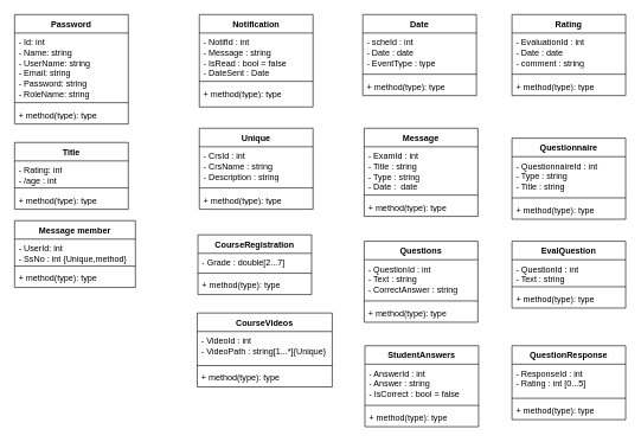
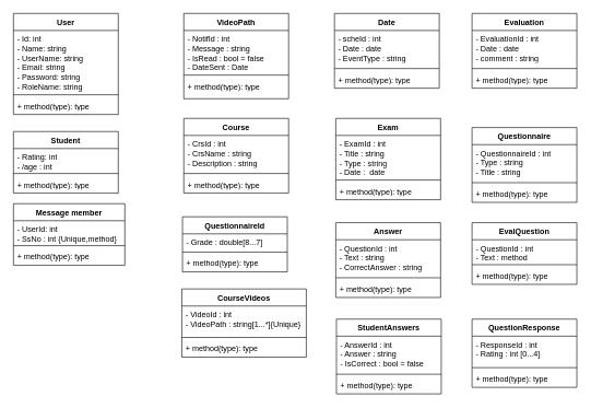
  <mxCell id="0" />
  <mxCell id="1" parent="0" />
- <mxCell id="2" value="Password" style="swimlane;fontStyle=1;align=center;verticalAlign=top;childLayout=stackLayout;horizontal=1;startSize=26;horizontalStack=0;resizeParent=1;resizeParentMax=0;resizeLast=0;collapsible=1;marginBottom=0;whiteSpace=wrap;html=1;" vertex="1" parent="1"><mxGeometry x="20" y="20" width="160" height="154" as="geometry" /></mxCell>
+ <mxCell id="2" value="User" style="swimlane;fontStyle=1;align=center;verticalAlign=top;childLayout=stackLayout;horizontal=1;startSize=26;horizontalStack=0;resizeParent=1;resizeParentMax=0;resizeLast=0;collapsible=1;marginBottom=0;whiteSpace=wrap;html=1;" vertex="1" parent="1"><mxGeometry x="20" y="20" width="160" height="154" as="geometry" /></mxCell>
  <mxCell id="3" value="&lt;div&gt;- Id: int&lt;/div&gt;- Name: string&lt;div&gt;- UserName: string&lt;/div&gt;&lt;div&gt;- Email: string&lt;/div&gt;&lt;div&gt;- Password: string&lt;/div&gt;&lt;div&gt;- RoleName: string&lt;br&gt;&lt;div&gt;&lt;br&gt;&lt;/div&gt;&lt;/div&gt;" style="text;strokeColor=none;fillColor=none;align=left;verticalAlign=top;spacingLeft=4;spacingRight=4;overflow=hidden;rotatable=0;points=[[0,0.5],[1,0.5]];portConstraint=eastwest;whiteSpace=wrap;html=1;" vertex="1" parent="2"><mxGeometry y="26" width="160" height="94" as="geometry" /></mxCell>
  <mxCell id="4" value="" style="line;strokeWidth=1;fillColor=none;align=left;verticalAlign=middle;spacingTop=-1;spacingLeft=3;spacingRight=3;rotatable=0;labelPosition=right;points=[];portConstraint=eastwest;strokeColor=inherit;" vertex="1" parent="2"><mxGeometry y="120" width="160" height="8" as="geometry" /></mxCell>
  <mxCell id="5" value="+ method(type): type" style="text;strokeColor=none;fillColor=none;align=left;verticalAlign=top;spacingLeft=4;spacingRight=4;overflow=hidden;rotatable=0;points=[[0,0.5],[1,0.5]];portConstraint=eastwest;whiteSpace=wrap;html=1;" vertex="1" parent="2"><mxGeometry y="128" width="160" height="26" as="geometry" /></mxCell>
- <mxCell id="6" value="Title" style="swimlane;fontStyle=1;align=center;verticalAlign=top;childLayout=stackLayout;horizontal=1;startSize=26;horizontalStack=0;resizeParent=1;resizeParentMax=0;resizeLast=0;collapsible=1;marginBottom=0;whiteSpace=wrap;html=1;" vertex="1" parent="1"><mxGeometry x="20" y="200" width="160" height="94" as="geometry"><mxRectangle x="190" y="400" width="80" height="30" as="alternateBounds" /></mxGeometry></mxCell>
+ <mxCell id="6" value="Student" style="swimlane;fontStyle=1;align=center;verticalAlign=top;childLayout=stackLayout;horizontal=1;startSize=26;horizontalStack=0;resizeParent=1;resizeParentMax=0;resizeLast=0;collapsible=1;marginBottom=0;whiteSpace=wrap;html=1;" vertex="1" parent="1"><mxGeometry x="20" y="200" width="160" height="94" as="geometry"><mxRectangle x="190" y="400" width="80" height="30" as="alternateBounds" /></mxGeometry></mxCell>
  <mxCell id="7" value="- Rating: int&lt;div&gt;- /age : int&amp;nbsp;&lt;/div&gt;" style="text;strokeColor=none;fillColor=none;align=left;verticalAlign=top;spacingLeft=4;spacingRight=4;overflow=hidden;rotatable=0;points=[[0,0.5],[1,0.5]];portConstraint=eastwest;whiteSpace=wrap;html=1;" vertex="1" parent="6"><mxGeometry y="26" width="160" height="34" as="geometry" /></mxCell>
  <mxCell id="8" value="" style="line;strokeWidth=1;fillColor=none;align=left;verticalAlign=middle;spacingTop=-1;spacingLeft=3;spacingRight=3;rotatable=0;labelPosition=right;points=[];portConstraint=eastwest;strokeColor=inherit;" vertex="1" parent="6"><mxGeometry y="60" width="160" height="8" as="geometry" /></mxCell>
  <mxCell id="9" value="+ method(type): type" style="text;strokeColor=none;fillColor=none;align=left;verticalAlign=top;spacingLeft=4;spacingRight=4;overflow=hidden;rotatable=0;points=[[0,0.5],[1,0.5]];portConstraint=eastwest;whiteSpace=wrap;html=1;" vertex="1" parent="6"><mxGeometry y="68" width="160" height="26" as="geometry" /></mxCell>
  <mxCell id="10" value="Message member" style="swimlane;fontStyle=1;align=center;verticalAlign=top;childLayout=stackLayout;horizontal=1;startSize=26;horizontalStack=0;resizeParent=1;resizeParentMax=0;resizeLast=0;collapsible=1;marginBottom=0;whiteSpace=wrap;html=1;" vertex="1" parent="1"><mxGeometry x="20" y="310" width="170" height="94" as="geometry" /></mxCell>
  <mxCell id="11" value="- UserId: int&lt;div&gt;- SsNo : int {Unique,method}&lt;/div&gt;" style="text;strokeColor=none;fillColor=none;align=left;verticalAlign=top;spacingLeft=4;spacingRight=4;overflow=hidden;rotatable=0;points=[[0,0.5],[1,0.5]];portConstraint=eastwest;whiteSpace=wrap;html=1;" vertex="1" parent="10"><mxGeometry y="26" width="170" height="34" as="geometry" /></mxCell>
  <mxCell id="12" value="" style="line;strokeWidth=1;fillColor=none;align=left;verticalAlign=middle;spacingTop=-1;spacingLeft=3;spacingRight=3;rotatable=0;labelPosition=right;points=[];portConstraint=eastwest;strokeColor=inherit;" vertex="1" parent="10"><mxGeometry y="60" width="170" height="8" as="geometry" /></mxCell>
  <mxCell id="13" value="+ method(type): type" style="text;strokeColor=none;fillColor=none;align=left;verticalAlign=top;spacingLeft=4;spacingRight=4;overflow=hidden;rotatable=0;points=[[0,0.5],[1,0.5]];portConstraint=eastwest;whiteSpace=wrap;html=1;" vertex="1" parent="10"><mxGeometry y="68" width="170" height="26" as="geometry" /></mxCell>
- <mxCell id="14" value="Unique" style="swimlane;fontStyle=1;align=center;verticalAlign=top;childLayout=stackLayout;horizontal=1;startSize=26;horizontalStack=0;resizeParent=1;resizeParentMax=0;resizeLast=0;collapsible=1;marginBottom=0;whiteSpace=wrap;html=1;" vertex="1" parent="1"><mxGeometry x="280" y="180" width="160" height="114" as="geometry" /></mxCell>
+ <mxCell id="14" value="Course" style="swimlane;fontStyle=1;align=center;verticalAlign=top;childLayout=stackLayout;horizontal=1;startSize=26;horizontalStack=0;resizeParent=1;resizeParentMax=0;resizeLast=0;collapsible=1;marginBottom=0;whiteSpace=wrap;html=1;" vertex="1" parent="1"><mxGeometry x="280" y="180" width="160" height="114" as="geometry" /></mxCell>
  <mxCell id="15" value="- CrsId : int&lt;div&gt;- CrsName : string&lt;/div&gt;&lt;div&gt;- Description : string&lt;/div&gt;" style="text;strokeColor=none;fillColor=none;align=left;verticalAlign=top;spacingLeft=4;spacingRight=4;overflow=hidden;rotatable=0;points=[[0,0.5],[1,0.5]];portConstraint=eastwest;whiteSpace=wrap;html=1;" vertex="1" parent="14"><mxGeometry y="26" width="160" height="54" as="geometry" /></mxCell>
  <mxCell id="16" value="" style="line;strokeWidth=1;fillColor=none;align=left;verticalAlign=middle;spacingTop=-1;spacingLeft=3;spacingRight=3;rotatable=0;labelPosition=right;points=[];portConstraint=eastwest;strokeColor=inherit;" vertex="1" parent="14"><mxGeometry y="80" width="160" height="8" as="geometry" /></mxCell>
  <mxCell id="17" value="+ method(type): type" style="text;strokeColor=none;fillColor=none;align=left;verticalAlign=top;spacingLeft=4;spacingRight=4;overflow=hidden;rotatable=0;points=[[0,0.5],[1,0.5]];portConstraint=eastwest;whiteSpace=wrap;html=1;" vertex="1" parent="14"><mxGeometry y="88" width="160" height="26" as="geometry" /></mxCell>
- <mxCell id="18" value="CourseRegistration" style="swimlane;fontStyle=1;align=center;verticalAlign=top;childLayout=stackLayout;horizontal=1;startSize=26;horizontalStack=0;resizeParent=1;resizeParentMax=0;resizeLast=0;collapsible=1;marginBottom=0;whiteSpace=wrap;html=1;" vertex="1" parent="1"><mxGeometry x="278" y="330" width="160" height="84" as="geometry" /></mxCell>
- <mxCell id="19" value="- Grade : double[2...7]" style="text;strokeColor=none;fillColor=none;align=left;verticalAlign=top;spacingLeft=4;spacingRight=4;overflow=hidden;rotatable=0;points=[[0,0.5],[1,0.5]];portConstraint=eastwest;whiteSpace=wrap;html=1;" vertex="1" parent="18"><mxGeometry y="26" width="160" height="24" as="geometry" /></mxCell>
+ <mxCell id="18" value="QuestionnaireId" style="swimlane;fontStyle=1;align=center;verticalAlign=top;childLayout=stackLayout;horizontal=1;startSize=26;horizontalStack=0;resizeParent=1;resizeParentMax=0;resizeLast=0;collapsible=1;marginBottom=0;whiteSpace=wrap;html=1;" vertex="1" parent="1"><mxGeometry x="278" y="330" width="160" height="84" as="geometry" /></mxCell>
+ <mxCell id="19" value="- Grade : double[8...7]" style="text;strokeColor=none;fillColor=none;align=left;verticalAlign=top;spacingLeft=4;spacingRight=4;overflow=hidden;rotatable=0;points=[[0,0.5],[1,0.5]];portConstraint=eastwest;whiteSpace=wrap;html=1;" vertex="1" parent="18"><mxGeometry y="26" width="160" height="24" as="geometry" /></mxCell>
  <mxCell id="20" value="" style="line;strokeWidth=1;fillColor=none;align=left;verticalAlign=middle;spacingTop=-1;spacingLeft=3;spacingRight=3;rotatable=0;labelPosition=right;points=[];portConstraint=eastwest;strokeColor=inherit;" vertex="1" parent="18"><mxGeometry y="50" width="160" height="8" as="geometry" /></mxCell>
  <mxCell id="21" value="+ method(type): type" style="text;strokeColor=none;fillColor=none;align=left;verticalAlign=top;spacingLeft=4;spacingRight=4;overflow=hidden;rotatable=0;points=[[0,0.5],[1,0.5]];portConstraint=eastwest;whiteSpace=wrap;html=1;" vertex="1" parent="18"><mxGeometry y="58" width="160" height="26" as="geometry" /></mxCell>
  <mxCell id="22" value="Date" style="swimlane;fontStyle=1;align=center;verticalAlign=top;childLayout=stackLayout;horizontal=1;startSize=26;horizontalStack=0;resizeParent=1;resizeParentMax=0;resizeLast=0;collapsible=1;marginBottom=0;whiteSpace=wrap;html=1;" vertex="1" parent="1"><mxGeometry x="510" y="20" width="160" height="114" as="geometry" /></mxCell>
- <mxCell id="23" value="- scheId : int&lt;div&gt;- Date : date&lt;/div&gt;&lt;div&gt;- EventType : type&lt;/div&gt;" style="text;strokeColor=none;fillColor=none;align=left;verticalAlign=top;spacingLeft=4;spacingRight=4;overflow=hidden;rotatable=0;points=[[0,0.5],[1,0.5]];portConstraint=eastwest;whiteSpace=wrap;html=1;" vertex="1" parent="22"><mxGeometry y="26" width="160" height="54" as="geometry" /></mxCell>
+ <mxCell id="23" value="- scheId : int&lt;div&gt;- Date : date&lt;/div&gt;&lt;div&gt;- EventType : string&lt;/div&gt;" style="text;strokeColor=none;fillColor=none;align=left;verticalAlign=top;spacingLeft=4;spacingRight=4;overflow=hidden;rotatable=0;points=[[0,0.5],[1,0.5]];portConstraint=eastwest;whiteSpace=wrap;html=1;" vertex="1" parent="22"><mxGeometry y="26" width="160" height="54" as="geometry" /></mxCell>
  <mxCell id="24" value="" style="line;strokeWidth=1;fillColor=none;align=left;verticalAlign=middle;spacingTop=-1;spacingLeft=3;spacingRight=3;rotatable=0;labelPosition=right;points=[];portConstraint=eastwest;strokeColor=inherit;" vertex="1" parent="22"><mxGeometry y="80" width="160" height="8" as="geometry" /></mxCell>
  <mxCell id="25" value="+ method(type): type" style="text;strokeColor=none;fillColor=none;align=left;verticalAlign=top;spacingLeft=4;spacingRight=4;overflow=hidden;rotatable=0;points=[[0,0.5],[1,0.5]];portConstraint=eastwest;whiteSpace=wrap;html=1;" vertex="1" parent="22"><mxGeometry y="88" width="160" height="26" as="geometry" /></mxCell>
  <mxCell id="26" value="CourseVideos" style="swimlane;fontStyle=1;align=center;verticalAlign=top;childLayout=stackLayout;horizontal=1;startSize=26;horizontalStack=0;resizeParent=1;resizeParentMax=0;resizeLast=0;collapsible=1;marginBottom=0;whiteSpace=wrap;html=1;" vertex="1" parent="1"><mxGeometry x="277" y="440" width="190" height="104" as="geometry" /></mxCell>
  <mxCell id="27" value="- VideoId : int&lt;div&gt;- VideoPath : string[1...*]{Unique}&amp;nbsp;&lt;/div&gt;&lt;div&gt;&lt;br&gt;&lt;/div&gt;" style="text;strokeColor=none;fillColor=none;align=left;verticalAlign=top;spacingLeft=4;spacingRight=4;overflow=hidden;rotatable=0;points=[[0,0.5],[1,0.5]];portConstraint=eastwest;whiteSpace=wrap;html=1;" vertex="1" parent="26"><mxGeometry y="26" width="190" height="44" as="geometry" /></mxCell>
  <mxCell id="28" value="" style="line;strokeWidth=1;fillColor=none;align=left;verticalAlign=middle;spacingTop=-1;spacingLeft=3;spacingRight=3;rotatable=0;labelPosition=right;points=[];portConstraint=eastwest;strokeColor=inherit;" vertex="1" parent="26"><mxGeometry y="70" width="190" height="8" as="geometry" /></mxCell>
  <mxCell id="29" value="+ method(type): type" style="text;strokeColor=none;fillColor=none;align=left;verticalAlign=top;spacingLeft=4;spacingRight=4;overflow=hidden;rotatable=0;points=[[0,0.5],[1,0.5]];portConstraint=eastwest;whiteSpace=wrap;html=1;" vertex="1" parent="26"><mxGeometry y="78" width="190" height="26" as="geometry" /></mxCell>
- <mxCell id="30" value="Message" style="swimlane;fontStyle=1;align=center;verticalAlign=top;childLayout=stackLayout;horizontal=1;startSize=26;horizontalStack=0;resizeParent=1;resizeParentMax=0;resizeLast=0;collapsible=1;marginBottom=0;whiteSpace=wrap;html=1;" vertex="1" parent="1"><mxGeometry x="512" y="180" width="160" height="124" as="geometry" /></mxCell>
+ <mxCell id="30" value="Exam" style="swimlane;fontStyle=1;align=center;verticalAlign=top;childLayout=stackLayout;horizontal=1;startSize=26;horizontalStack=0;resizeParent=1;resizeParentMax=0;resizeLast=0;collapsible=1;marginBottom=0;whiteSpace=wrap;html=1;" vertex="1" parent="1"><mxGeometry x="512" y="180" width="160" height="124" as="geometry" /></mxCell>
  <mxCell id="31" value="- ExamId : int&lt;div&gt;- Title : string&lt;/div&gt;&lt;div&gt;- Type : string&lt;/div&gt;&lt;div&gt;- Date :&amp;nbsp; date&lt;/div&gt;&lt;div&gt;&lt;br&gt;&lt;/div&gt;" style="text;strokeColor=none;fillColor=none;align=left;verticalAlign=top;spacingLeft=4;spacingRight=4;overflow=hidden;rotatable=0;points=[[0,0.5],[1,0.5]];portConstraint=eastwest;whiteSpace=wrap;html=1;" vertex="1" parent="30"><mxGeometry y="26" width="160" height="64" as="geometry" /></mxCell>
  <mxCell id="32" value="" style="line;strokeWidth=1;fillColor=none;align=left;verticalAlign=middle;spacingTop=-1;spacingLeft=3;spacingRight=3;rotatable=0;labelPosition=right;points=[];portConstraint=eastwest;strokeColor=inherit;" vertex="1" parent="30"><mxGeometry y="90" width="160" height="8" as="geometry" /></mxCell>
  <mxCell id="33" value="+ method(type): type" style="text;strokeColor=none;fillColor=none;align=left;verticalAlign=top;spacingLeft=4;spacingRight=4;overflow=hidden;rotatable=0;points=[[0,0.5],[1,0.5]];portConstraint=eastwest;whiteSpace=wrap;html=1;" vertex="1" parent="30"><mxGeometry y="98" width="160" height="26" as="geometry" /></mxCell>
- <mxCell id="34" value="Questions" style="swimlane;fontStyle=1;align=center;verticalAlign=top;childLayout=stackLayout;horizontal=1;startSize=26;horizontalStack=0;resizeParent=1;resizeParentMax=0;resizeLast=0;collapsible=1;marginBottom=0;whiteSpace=wrap;html=1;" vertex="1" parent="1"><mxGeometry x="512" y="339" width="160" height="114" as="geometry" /></mxCell>
+ <mxCell id="34" value="Answer" style="swimlane;fontStyle=1;align=center;verticalAlign=top;childLayout=stackLayout;horizontal=1;startSize=26;horizontalStack=0;resizeParent=1;resizeParentMax=0;resizeLast=0;collapsible=1;marginBottom=0;whiteSpace=wrap;html=1;" vertex="1" parent="1"><mxGeometry x="512" y="339" width="160" height="114" as="geometry" /></mxCell>
  <mxCell id="35" value="- QuestionId : int&lt;div&gt;- Text : string&lt;/div&gt;&lt;div&gt;- CorrectAnswer : string&amp;nbsp;&lt;/div&gt;" style="text;strokeColor=none;fillColor=none;align=left;verticalAlign=top;spacingLeft=4;spacingRight=4;overflow=hidden;rotatable=0;points=[[0,0.5],[1,0.5]];portConstraint=eastwest;whiteSpace=wrap;html=1;" vertex="1" parent="34"><mxGeometry y="26" width="160" height="54" as="geometry" /></mxCell>
  <mxCell id="36" value="" style="line;strokeWidth=1;fillColor=none;align=left;verticalAlign=middle;spacingTop=-1;spacingLeft=3;spacingRight=3;rotatable=0;labelPosition=right;points=[];portConstraint=eastwest;strokeColor=inherit;" vertex="1" parent="34"><mxGeometry y="80" width="160" height="8" as="geometry" /></mxCell>
  <mxCell id="37" value="+ method(type): type" style="text;strokeColor=none;fillColor=none;align=left;verticalAlign=top;spacingLeft=4;spacingRight=4;overflow=hidden;rotatable=0;points=[[0,0.5],[1,0.5]];portConstraint=eastwest;whiteSpace=wrap;html=1;" vertex="1" parent="34"><mxGeometry y="88" width="160" height="26" as="geometry" /></mxCell>
  <mxCell id="38" value="StudentAnswers" style="swimlane;fontStyle=1;align=center;verticalAlign=top;childLayout=stackLayout;horizontal=1;startSize=26;horizontalStack=0;resizeParent=1;resizeParentMax=0;resizeLast=0;collapsible=1;marginBottom=0;whiteSpace=wrap;html=1;" vertex="1" parent="1"><mxGeometry x="513" y="486" width="160" height="114" as="geometry" /></mxCell>
  <mxCell id="39" value="- AnswerId : int&lt;div&gt;- Answer : string&lt;/div&gt;&lt;div&gt;- IsCorrect : bool = false&lt;/div&gt;" style="text;strokeColor=none;fillColor=none;align=left;verticalAlign=top;spacingLeft=4;spacingRight=4;overflow=hidden;rotatable=0;points=[[0,0.5],[1,0.5]];portConstraint=eastwest;whiteSpace=wrap;html=1;" vertex="1" parent="38"><mxGeometry y="26" width="160" height="54" as="geometry" /></mxCell>
  <mxCell id="40" value="" style="line;strokeWidth=1;fillColor=none;align=left;verticalAlign=middle;spacingTop=-1;spacingLeft=3;spacingRight=3;rotatable=0;labelPosition=right;points=[];portConstraint=eastwest;strokeColor=inherit;" vertex="1" parent="38"><mxGeometry y="80" width="160" height="8" as="geometry" /></mxCell>
  <mxCell id="41" value="+ method(type): type" style="text;strokeColor=none;fillColor=none;align=left;verticalAlign=top;spacingLeft=4;spacingRight=4;overflow=hidden;rotatable=0;points=[[0,0.5],[1,0.5]];portConstraint=eastwest;whiteSpace=wrap;html=1;" vertex="1" parent="38"><mxGeometry y="88" width="160" height="26" as="geometry" /></mxCell>
- <mxCell id="42" value="Notification" style="swimlane;fontStyle=1;align=center;verticalAlign=top;childLayout=stackLayout;horizontal=1;startSize=26;horizontalStack=0;resizeParent=1;resizeParentMax=0;resizeLast=0;collapsible=1;marginBottom=0;whiteSpace=wrap;html=1;" vertex="1" parent="1"><mxGeometry x="280" y="20" width="160" height="130" as="geometry" /></mxCell>
+ <mxCell id="42" value="VideoPath" style="swimlane;fontStyle=1;align=center;verticalAlign=top;childLayout=stackLayout;horizontal=1;startSize=26;horizontalStack=0;resizeParent=1;resizeParentMax=0;resizeLast=0;collapsible=1;marginBottom=0;whiteSpace=wrap;html=1;" vertex="1" parent="1"><mxGeometry x="280" y="20" width="160" height="130" as="geometry" /></mxCell>
  <mxCell id="43" value="- NotifId : int&lt;div&gt;- Message : string&lt;/div&gt;&lt;div&gt;- IsRead : bool = false&lt;/div&gt;&lt;div&gt;- DateSent : Date&lt;/div&gt;" style="text;strokeColor=none;fillColor=none;align=left;verticalAlign=top;spacingLeft=4;spacingRight=4;overflow=hidden;rotatable=0;points=[[0,0.5],[1,0.5]];portConstraint=eastwest;whiteSpace=wrap;html=1;" vertex="1" parent="42"><mxGeometry y="26" width="160" height="64" as="geometry" /></mxCell>
  <mxCell id="44" value="" style="line;strokeWidth=1;fillColor=none;align=left;verticalAlign=middle;spacingTop=-1;spacingLeft=3;spacingRight=3;rotatable=0;labelPosition=right;points=[];portConstraint=eastwest;strokeColor=inherit;" vertex="1" parent="42"><mxGeometry y="90" width="160" height="8" as="geometry" /></mxCell>
  <mxCell id="45" value="+ method(type): type" style="text;strokeColor=none;fillColor=none;align=left;verticalAlign=top;spacingLeft=4;spacingRight=4;overflow=hidden;rotatable=0;points=[[0,0.5],[1,0.5]];portConstraint=eastwest;whiteSpace=wrap;html=1;" vertex="1" parent="42"><mxGeometry y="98" width="160" height="32" as="geometry" /></mxCell>
- <mxCell id="46" value="Rating" style="swimlane;fontStyle=1;align=center;verticalAlign=top;childLayout=stackLayout;horizontal=1;startSize=26;horizontalStack=0;resizeParent=1;resizeParentMax=0;resizeLast=0;collapsible=1;marginBottom=0;whiteSpace=wrap;html=1;" vertex="1" parent="1"><mxGeometry x="720" y="20" width="160" height="114" as="geometry" /></mxCell>
+ <mxCell id="46" value="Evaluation" style="swimlane;fontStyle=1;align=center;verticalAlign=top;childLayout=stackLayout;horizontal=1;startSize=26;horizontalStack=0;resizeParent=1;resizeParentMax=0;resizeLast=0;collapsible=1;marginBottom=0;whiteSpace=wrap;html=1;" vertex="1" parent="1"><mxGeometry x="720" y="20" width="160" height="114" as="geometry" /></mxCell>
  <mxCell id="47" value="- EvaluationId : int&lt;div&gt;- Date : date&lt;/div&gt;&lt;div&gt;- comment : string&lt;/div&gt;" style="text;strokeColor=none;fillColor=none;align=left;verticalAlign=top;spacingLeft=4;spacingRight=4;overflow=hidden;rotatable=0;points=[[0,0.5],[1,0.5]];portConstraint=eastwest;whiteSpace=wrap;html=1;" vertex="1" parent="46"><mxGeometry y="26" width="160" height="54" as="geometry" /></mxCell>
  <mxCell id="48" value="" style="line;strokeWidth=1;fillColor=none;align=left;verticalAlign=middle;spacingTop=-1;spacingLeft=3;spacingRight=3;rotatable=0;labelPosition=right;points=[];portConstraint=eastwest;strokeColor=inherit;" vertex="1" parent="46"><mxGeometry y="80" width="160" height="8" as="geometry" /></mxCell>
  <mxCell id="49" value="+ method(type): type" style="text;strokeColor=none;fillColor=none;align=left;verticalAlign=top;spacingLeft=4;spacingRight=4;overflow=hidden;rotatable=0;points=[[0,0.5],[1,0.5]];portConstraint=eastwest;whiteSpace=wrap;html=1;" vertex="1" parent="46"><mxGeometry y="88" width="160" height="26" as="geometry" /></mxCell>
  <mxCell id="50" value="Questionnaire" style="swimlane;fontStyle=1;align=center;verticalAlign=top;childLayout=stackLayout;horizontal=1;startSize=26;horizontalStack=0;resizeParent=1;resizeParentMax=0;resizeLast=0;collapsible=1;marginBottom=0;whiteSpace=wrap;html=1;" vertex="1" parent="1"><mxGeometry x="720" y="194" width="160" height="114" as="geometry" /></mxCell>
  <mxCell id="51" value="-&amp;nbsp;QuestionnaireId : int&lt;div&gt;- Type : string&lt;/div&gt;&lt;div&gt;- Title : string&lt;br&gt;&lt;div&gt;&lt;br&gt;&lt;/div&gt;&lt;/div&gt;" style="text;strokeColor=none;fillColor=none;align=left;verticalAlign=top;spacingLeft=4;spacingRight=4;overflow=hidden;rotatable=0;points=[[0,0.5],[1,0.5]];portConstraint=eastwest;whiteSpace=wrap;html=1;" vertex="1" parent="50"><mxGeometry y="26" width="160" height="54" as="geometry" /></mxCell>
  <mxCell id="52" value="" style="line;strokeWidth=1;fillColor=none;align=left;verticalAlign=middle;spacingTop=-1;spacingLeft=3;spacingRight=3;rotatable=0;labelPosition=right;points=[];portConstraint=eastwest;strokeColor=inherit;" vertex="1" parent="50"><mxGeometry y="80" width="160" height="8" as="geometry" /></mxCell>
  <mxCell id="53" value="+ method(type): type" style="text;strokeColor=none;fillColor=none;align=left;verticalAlign=top;spacingLeft=4;spacingRight=4;overflow=hidden;rotatable=0;points=[[0,0.5],[1,0.5]];portConstraint=eastwest;whiteSpace=wrap;html=1;" vertex="1" parent="50"><mxGeometry y="88" width="160" height="26" as="geometry" /></mxCell>
  <mxCell id="54" value="EvalQuestion" style="swimlane;fontStyle=1;align=center;verticalAlign=top;childLayout=stackLayout;horizontal=1;startSize=26;horizontalStack=0;resizeParent=1;resizeParentMax=0;resizeLast=0;collapsible=1;marginBottom=0;whiteSpace=wrap;html=1;" vertex="1" parent="1"><mxGeometry x="720" y="339" width="160" height="94" as="geometry" /></mxCell>
- <mxCell id="55" value="- QuestionId : int&lt;div&gt;- Text : string&amp;nbsp;&amp;nbsp;&lt;/div&gt;" style="text;strokeColor=none;fillColor=none;align=left;verticalAlign=top;spacingLeft=4;spacingRight=4;overflow=hidden;rotatable=0;points=[[0,0.5],[1,0.5]];portConstraint=eastwest;whiteSpace=wrap;html=1;" vertex="1" parent="54"><mxGeometry y="26" width="160" height="34" as="geometry" /></mxCell>
+ <mxCell id="55" value="- QuestionId : int&lt;div&gt;- Text : method&amp;nbsp;&amp;nbsp;&lt;/div&gt;" style="text;strokeColor=none;fillColor=none;align=left;verticalAlign=top;spacingLeft=4;spacingRight=4;overflow=hidden;rotatable=0;points=[[0,0.5],[1,0.5]];portConstraint=eastwest;whiteSpace=wrap;html=1;" vertex="1" parent="54"><mxGeometry y="26" width="160" height="34" as="geometry" /></mxCell>
  <mxCell id="56" value="" style="line;strokeWidth=1;fillColor=none;align=left;verticalAlign=middle;spacingTop=-1;spacingLeft=3;spacingRight=3;rotatable=0;labelPosition=right;points=[];portConstraint=eastwest;strokeColor=inherit;" vertex="1" parent="54"><mxGeometry y="60" width="160" height="8" as="geometry" /></mxCell>
  <mxCell id="57" value="+ method(type): type" style="text;strokeColor=none;fillColor=none;align=left;verticalAlign=top;spacingLeft=4;spacingRight=4;overflow=hidden;rotatable=0;points=[[0,0.5],[1,0.5]];portConstraint=eastwest;whiteSpace=wrap;html=1;" vertex="1" parent="54"><mxGeometry y="68" width="160" height="26" as="geometry" /></mxCell>
  <mxCell id="58" value="QuestionResponse" style="swimlane;fontStyle=1;align=center;verticalAlign=top;childLayout=stackLayout;horizontal=1;startSize=26;horizontalStack=0;resizeParent=1;resizeParentMax=0;resizeLast=0;collapsible=1;marginBottom=0;whiteSpace=wrap;html=1;" vertex="1" parent="1"><mxGeometry x="720" y="486" width="160" height="104" as="geometry" /></mxCell>
- <mxCell id="59" value="- ResponseId : int&lt;div&gt;- Rating : int [0...5]&lt;/div&gt;" style="text;strokeColor=none;fillColor=none;align=left;verticalAlign=top;spacingLeft=4;spacingRight=4;overflow=hidden;rotatable=0;points=[[0,0.5],[1,0.5]];portConstraint=eastwest;whiteSpace=wrap;html=1;" vertex="1" parent="58"><mxGeometry y="26" width="160" height="44" as="geometry" /></mxCell>
+ <mxCell id="59" value="- ResponseId : int&lt;div&gt;- Rating : int [0...4]&lt;/div&gt;" style="text;strokeColor=none;fillColor=none;align=left;verticalAlign=top;spacingLeft=4;spacingRight=4;overflow=hidden;rotatable=0;points=[[0,0.5],[1,0.5]];portConstraint=eastwest;whiteSpace=wrap;html=1;" vertex="1" parent="58"><mxGeometry y="26" width="160" height="44" as="geometry" /></mxCell>
  <mxCell id="60" value="" style="line;strokeWidth=1;fillColor=none;align=left;verticalAlign=middle;spacingTop=-1;spacingLeft=3;spacingRight=3;rotatable=0;labelPosition=right;points=[];portConstraint=eastwest;strokeColor=inherit;" vertex="1" parent="58"><mxGeometry y="70" width="160" height="8" as="geometry" /></mxCell>
  <mxCell id="61" value="+ method(type): type" style="text;strokeColor=none;fillColor=none;align=left;verticalAlign=top;spacingLeft=4;spacingRight=4;overflow=hidden;rotatable=0;points=[[0,0.5],[1,0.5]];portConstraint=eastwest;whiteSpace=wrap;html=1;" vertex="1" parent="58"><mxGeometry y="78" width="160" height="26" as="geometry" /></mxCell>
